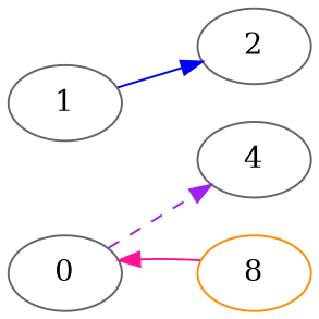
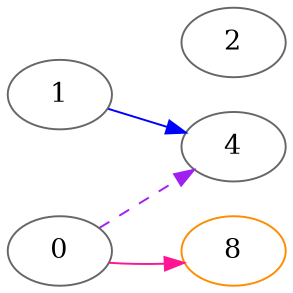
  digraph {
    rankdir=LR
    node [Weight=4 color=gray40]
    edge [style=solid]
    1 [Weight=3]
    4
    0
    n4 [Weight=6 color=darkorange label=8]
    2 [Weight=5]
-   1 -> 2 [Weight=3 color=blue]
+   1 -> 4 [Weight=3 color=blue]
    0 -> 4 [Weight=4 color=purple style=dashed]
-   n4 -> 0 [Weight=1 color=deeppink]
+   0 -> n4 [Weight=1 color=deeppink]
  }
